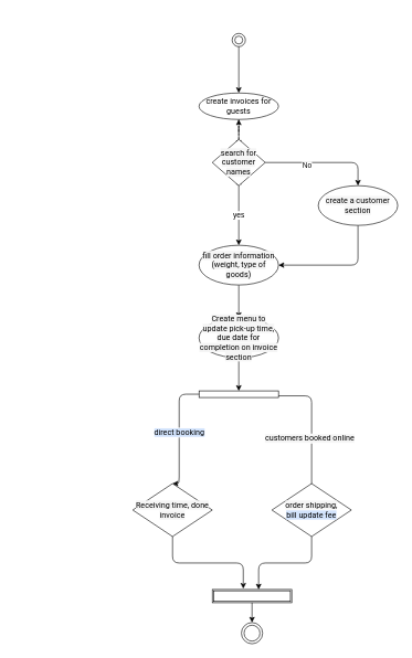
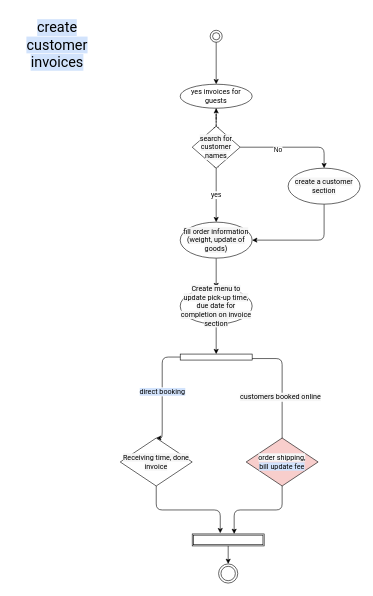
  <mxCell id="0" />
  <mxCell id="1" parent="0" />
  <mxCell id="2" value="&lt;span style=&quot;font-family: &amp;#34;roboto&amp;#34; , &amp;#34;robotodraft&amp;#34; , &amp;#34;helvetica&amp;#34; , &amp;#34;arial&amp;#34; , sans-serif ; background-color: rgb(245 , 245 , 245)&quot;&gt;&lt;font style=&quot;font-size: 12px&quot;&gt;Receiving time, done invoice&lt;/font&gt;&lt;/span&gt;" style="rhombus;whiteSpace=wrap;html=1;" parent="1" vertex="1"><mxGeometry x="200" y="730" width="120" height="80" as="geometry" /></mxCell>
  <mxCell id="3" value="" style="ellipse;shape=doubleEllipse;whiteSpace=wrap;html=1;aspect=fixed;" parent="1" vertex="1"><mxGeometry x="350" y="50" width="20" height="20" as="geometry" /></mxCell>
  <mxCell id="4" style="edgeStyle=orthogonalEdgeStyle;rounded=0;orthogonalLoop=1;jettySize=auto;html=1;exitX=0.5;exitY=1;exitDx=0;exitDy=0;" parent="1" source="3" target="3" edge="1"><mxGeometry relative="1" as="geometry" /></mxCell>
  <mxCell id="5" value="" style="edgeStyle=segmentEdgeStyle;endArrow=classic;html=1;" parent="1" edge="1"><mxGeometry width="50" height="50" relative="1" as="geometry"><mxPoint x="360" y="70" as="sourcePoint" /><mxPoint x="360" y="140" as="targetPoint" /></mxGeometry></mxCell>
- <mxCell id="6" value="&lt;font face=&quot;roboto, robotodraft, helvetica, arial, sans-serif&quot;&gt;create invoices for guests&lt;/font&gt;" style="ellipse;whiteSpace=wrap;html=1;" parent="1" vertex="1"><mxGeometry x="300" y="140" width="120" height="40" as="geometry" /></mxCell>
+ <mxCell id="6" value="&lt;font face=&quot;roboto, robotodraft, helvetica, arial, sans-serif&quot;&gt;yes invoices for guests&lt;/font&gt;" style="ellipse;whiteSpace=wrap;html=1;" parent="1" vertex="1"><mxGeometry x="300" y="140" width="120" height="40" as="geometry" /></mxCell>
  <mxCell id="7" style="edgeStyle=orthogonalEdgeStyle;rounded=0;orthogonalLoop=1;jettySize=auto;html=1;exitX=0.5;exitY=1;exitDx=0;exitDy=0;" parent="1" source="6" edge="1"><mxGeometry relative="1" as="geometry"><mxPoint x="360" y="220" as="targetPoint" /></mxGeometry></mxCell>
  <mxCell id="8" style="edgeStyle=orthogonalEdgeStyle;rounded=0;orthogonalLoop=1;jettySize=auto;html=1;exitX=0.5;exitY=1;exitDx=0;exitDy=0;" parent="1" source="11" edge="1"><mxGeometry relative="1" as="geometry"><mxPoint x="360" y="270" as="targetPoint" /></mxGeometry></mxCell>
  <mxCell id="9" value="yes&lt;br&gt;" style="edgeStyle=orthogonalEdgeStyle;rounded=0;orthogonalLoop=1;jettySize=auto;html=1;exitX=0.5;exitY=1;exitDx=0;exitDy=0;" parent="1" source="11" edge="1"><mxGeometry relative="1" as="geometry"><mxPoint x="360" y="370" as="targetPoint" /></mxGeometry></mxCell>
  <mxCell id="10" value="" style="edgeStyle=orthogonalEdgeStyle;rounded=0;orthogonalLoop=1;jettySize=auto;html=1;dashed=1;" edge="1" parent="1" source="11" target="6"><mxGeometry relative="1" as="geometry" /></mxCell>
  <mxCell id="11" value="&lt;span style=&quot;font-family: &amp;#34;roboto&amp;#34; , &amp;#34;robotodraft&amp;#34; , &amp;#34;helvetica&amp;#34; , &amp;#34;arial&amp;#34; , sans-serif ; background-color: rgb(245 , 245 , 245)&quot;&gt;&lt;font style=&quot;font-size: 12px&quot;&gt;search for customer names&lt;/font&gt;&lt;/span&gt;" style="rhombus;whiteSpace=wrap;html=1;" parent="1" vertex="1"><mxGeometry x="320" y="210" width="80" height="70" as="geometry" /></mxCell>
  <mxCell id="12" value="" style="edgeStyle=elbowEdgeStyle;elbow=vertical;endArrow=classic;html=1;exitX=1;exitY=0.5;exitDx=0;exitDy=0;" parent="1" source="11" edge="1"><mxGeometry width="50" height="50" relative="1" as="geometry"><mxPoint x="360" y="280" as="sourcePoint" /><mxPoint x="540" y="280" as="targetPoint" /><Array as="points"><mxPoint x="450" y="245" /></Array></mxGeometry></mxCell>
  <mxCell id="13" value="No&lt;br&gt;" style="edgeLabel;html=1;align=center;verticalAlign=middle;resizable=0;points=[];" parent="12" vertex="1" connectable="0"><mxGeometry x="-0.297" y="-4" relative="1" as="geometry"><mxPoint as="offset" /></mxGeometry></mxCell>
  <mxCell id="14" style="edgeStyle=orthogonalEdgeStyle;rounded=0;orthogonalLoop=1;jettySize=auto;html=1;exitX=0.5;exitY=1;exitDx=0;exitDy=0;" parent="1" source="15" target="17" edge="1"><mxGeometry relative="1" as="geometry"><mxPoint x="360" y="490" as="targetPoint" /></mxGeometry></mxCell>
- <mxCell id="15" value="&lt;span style=&quot;font-family: &amp;#34;roboto&amp;#34; , &amp;#34;robotodraft&amp;#34; , &amp;#34;helvetica&amp;#34; , &amp;#34;arial&amp;#34; , sans-serif ; background-color: rgb(245 , 245 , 245)&quot;&gt;&lt;font style=&quot;font-size: 12px&quot;&gt;fill order information (weight, type of goods)&lt;/font&gt;&lt;/span&gt;" style="ellipse;whiteSpace=wrap;html=1;" parent="1" vertex="1"><mxGeometry x="300" y="370" width="120" height="60" as="geometry" /></mxCell>
+ <mxCell id="15" value="&lt;span style=&quot;font-family: &amp;#34;roboto&amp;#34; , &amp;#34;robotodraft&amp;#34; , &amp;#34;helvetica&amp;#34; , &amp;#34;arial&amp;#34; , sans-serif ; background-color: rgb(245 , 245 , 245)&quot;&gt;&lt;font style=&quot;font-size: 12px&quot;&gt;fill order information (weight, update of goods)&lt;/font&gt;&lt;/span&gt;" style="ellipse;whiteSpace=wrap;html=1;" parent="1" vertex="1"><mxGeometry x="300" y="370" width="120" height="60" as="geometry" /></mxCell>
  <mxCell id="16" style="edgeStyle=orthogonalEdgeStyle;rounded=0;orthogonalLoop=1;jettySize=auto;html=1;" parent="1" source="17" edge="1"><mxGeometry relative="1" as="geometry"><mxPoint x="360" y="590" as="targetPoint" /></mxGeometry></mxCell>
  <mxCell id="17" value="&lt;span style=&quot;font-family: &amp;#34;roboto&amp;#34; , &amp;#34;robotodraft&amp;#34; , &amp;#34;helvetica&amp;#34; , &amp;#34;arial&amp;#34; , sans-serif ; background-color: rgb(245 , 245 , 245)&quot;&gt;&lt;font style=&quot;font-size: 12px&quot;&gt;Create menu to update pick-up time, due date for completion on invoice section&lt;/font&gt;&lt;/span&gt;" style="ellipse;whiteSpace=wrap;html=1;" parent="1" vertex="1"><mxGeometry x="300" y="480" width="120" height="60" as="geometry" /></mxCell>
  <mxCell id="18" style="edgeStyle=orthogonalEdgeStyle;rounded=0;orthogonalLoop=1;jettySize=auto;html=1;exitX=0.5;exitY=1;exitDx=0;exitDy=0;" parent="1" edge="1"><mxGeometry relative="1" as="geometry"><mxPoint x="470" y="810" as="sourcePoint" /><mxPoint x="470" y="810" as="targetPoint" /></mxGeometry></mxCell>
  <mxCell id="19" style="edgeStyle=orthogonalEdgeStyle;rounded=0;orthogonalLoop=1;jettySize=auto;html=1;exitX=0.5;exitY=1;exitDx=0;exitDy=0;" parent="1" edge="1"><mxGeometry relative="1" as="geometry"><mxPoint x="470" y="810" as="sourcePoint" /><mxPoint x="470" y="810" as="targetPoint" /></mxGeometry></mxCell>
  <mxCell id="20" value="" style="rounded=0;whiteSpace=wrap;html=1;" parent="1" vertex="1"><mxGeometry x="300" y="590" width="120" height="10" as="geometry" /></mxCell>
  <mxCell id="21" value="&lt;span style=&quot;font-family: &amp;#34;roboto&amp;#34; , &amp;#34;robotodraft&amp;#34; , &amp;#34;helvetica&amp;#34; , &amp;#34;arial&amp;#34; , sans-serif ; background-color: rgb(210 , 227 , 252)&quot;&gt;&lt;font style=&quot;font-size: 12px&quot;&gt;direct booking&lt;/font&gt;&lt;/span&gt;" style="edgeStyle=segmentEdgeStyle;endArrow=classic;html=1;exitX=0;exitY=0.5;exitDx=0;exitDy=0;entryX=0.5;entryY=0;entryDx=0;entryDy=0;" parent="1" source="20" edge="1" target="2"><mxGeometry width="50" height="50" relative="1" as="geometry"><mxPoint x="360" y="830" as="sourcePoint" /><mxPoint x="270" y="740" as="targetPoint" /><Array as="points"><mxPoint x="270" y="595" /><mxPoint x="270" y="730" /></Array></mxGeometry></mxCell>
  <mxCell id="22" value="" style="edgeStyle=segmentEdgeStyle;endArrow=classic;html=1;exitX=1;exitY=0.75;exitDx=0;exitDy=0;entryX=0.5;entryY=0;entryDx=0;entryDy=0;" parent="1" source="20" edge="1"><mxGeometry width="50" height="50" relative="1" as="geometry"><mxPoint x="360" y="830" as="sourcePoint" /><mxPoint x="470" y="750" as="targetPoint" /></mxGeometry></mxCell>
  <mxCell id="23" value="&lt;span style=&quot;font-family: &amp;#34;roboto&amp;#34; , &amp;#34;robotodraft&amp;#34; , &amp;#34;helvetica&amp;#34; , &amp;#34;arial&amp;#34; , sans-serif ; background-color: rgb(245 , 245 , 245)&quot;&gt;&lt;font style=&quot;font-size: 12px&quot;&gt;customers booked online&lt;/font&gt;&lt;/span&gt;" style="edgeLabel;html=1;align=center;verticalAlign=middle;resizable=0;points=[];" parent="22" vertex="1" connectable="0"><mxGeometry x="0.127" y="-4" relative="1" as="geometry"><mxPoint as="offset" /></mxGeometry></mxCell>
- <mxCell id="24" value="&lt;font style=&quot;font-size: 12px&quot;&gt;&lt;span class=&quot;JLqJ4b ChMk0b&quot; style=&quot;cursor: pointer ; font-family: &amp;#34;roboto&amp;#34; , &amp;#34;robotodraft&amp;#34; , &amp;#34;helvetica&amp;#34; , &amp;#34;arial&amp;#34; , sans-serif ; background-color: rgb(245 , 245 , 245)&quot;&gt;&lt;span&gt;order shipping,&lt;/span&gt;&lt;/span&gt;&lt;span class=&quot;JLqJ4b&quot; style=&quot;font-family: &amp;#34;roboto&amp;#34; , &amp;#34;robotodraft&amp;#34; , &amp;#34;helvetica&amp;#34; , &amp;#34;arial&amp;#34; , sans-serif ; background-color: rgb(245 , 245 , 245)&quot;&gt;&lt;span&gt;&lt;br/&gt;&lt;/span&gt;&lt;/span&gt;&lt;span class=&quot;JLqJ4b ChMk0b&quot; style=&quot;cursor: pointer ; background-color: rgb(210 , 227 , 252) ; font-family: &amp;#34;roboto&amp;#34; , &amp;#34;robotodraft&amp;#34; , &amp;#34;helvetica&amp;#34; , &amp;#34;arial&amp;#34; , sans-serif&quot;&gt;&lt;span&gt;bill update fee&lt;/span&gt;&lt;/span&gt;&lt;/font&gt;" style="rhombus;whiteSpace=wrap;html=1;" parent="1" vertex="1"><mxGeometry x="410" y="730" width="120" height="80" as="geometry" /></mxCell>
+ <mxCell id="24" value="&lt;font style=&quot;font-size: 12px&quot;&gt;&lt;span class=&quot;JLqJ4b ChMk0b&quot; style=&quot;cursor: pointer ; font-family: &amp;#34;roboto&amp;#34; , &amp;#34;robotodraft&amp;#34; , &amp;#34;helvetica&amp;#34; , &amp;#34;arial&amp;#34; , sans-serif ; background-color: rgb(245 , 245 , 245)&quot;&gt;&lt;span&gt;order shipping,&lt;/span&gt;&lt;/span&gt;&lt;span class=&quot;JLqJ4b&quot; style=&quot;font-family: &amp;#34;roboto&amp;#34; , &amp;#34;robotodraft&amp;#34; , &amp;#34;helvetica&amp;#34; , &amp;#34;arial&amp;#34; , sans-serif ; background-color: rgb(245 , 245 , 245)&quot;&gt;&lt;span&gt;&lt;br/&gt;&lt;/span&gt;&lt;/span&gt;&lt;span class=&quot;JLqJ4b ChMk0b&quot; style=&quot;cursor: pointer ; background-color: rgb(210 , 227 , 252) ; font-family: &amp;#34;roboto&amp;#34; , &amp;#34;robotodraft&amp;#34; , &amp;#34;helvetica&amp;#34; , &amp;#34;arial&amp;#34; , sans-serif&quot;&gt;&lt;span&gt;bill update fee&lt;/span&gt;&lt;/span&gt;&lt;/font&gt;" style="rhombus;whiteSpace=wrap;html=1;fillColor=#f8cecc;" parent="1" vertex="1"><mxGeometry x="410" y="730" width="120" height="80" as="geometry" /></mxCell>
  <mxCell id="25" value="" style="edgeStyle=elbowEdgeStyle;elbow=vertical;endArrow=classic;html=1;exitX=0.5;exitY=1;exitDx=0;exitDy=0;" parent="1" source="24" edge="1"><mxGeometry width="50" height="50" relative="1" as="geometry"><mxPoint x="470" y="832" as="sourcePoint" /><mxPoint x="390" y="890" as="targetPoint" /><Array as="points"><mxPoint x="430" y="850" /></Array></mxGeometry></mxCell>
  <mxCell id="26" value="" style="edgeStyle=elbowEdgeStyle;elbow=vertical;endArrow=classic;html=1;exitX=0.5;exitY=1;exitDx=0;exitDy=0;entryX=0.39;entryY=-0.06;entryDx=0;entryDy=0;entryPerimeter=0;" parent="1" target="27" edge="1"><mxGeometry width="50" height="50" relative="1" as="geometry"><mxPoint x="260" y="810" as="sourcePoint" /><mxPoint x="350" y="880" as="targetPoint" /><Array as="points"><mxPoint x="310" y="850" /></Array></mxGeometry></mxCell>
  <mxCell id="27" value="" style="shape=ext;double=1;rounded=0;whiteSpace=wrap;html=1;" parent="1" vertex="1"><mxGeometry x="320" y="890" width="120" height="20" as="geometry" /></mxCell>
  <mxCell id="28" style="edgeStyle=orthogonalEdgeStyle;rounded=0;orthogonalLoop=1;jettySize=auto;html=1;exitX=0.5;exitY=1;exitDx=0;exitDy=0;" parent="1" source="27" target="27" edge="1"><mxGeometry relative="1" as="geometry" /></mxCell>
  <mxCell id="29" value="" style="ellipse;shape=doubleEllipse;whiteSpace=wrap;html=1;aspect=fixed;" parent="1" vertex="1"><mxGeometry x="364" y="940" width="32" height="32" as="geometry" /></mxCell>
  <mxCell id="30" value="" style="endArrow=classic;html=1;entryX=0.5;entryY=0;entryDx=0;entryDy=0;" parent="1" target="29" edge="1"><mxGeometry width="50" height="50" relative="1" as="geometry"><mxPoint x="380" y="910" as="sourcePoint" /><mxPoint x="400" y="980" as="targetPoint" /></mxGeometry></mxCell>
  <mxCell id="31" value="" style="edgeStyle=segmentEdgeStyle;endArrow=classic;html=1;exitX=0.5;exitY=1;exitDx=0;exitDy=0;entryX=1;entryY=0.5;entryDx=0;entryDy=0;" parent="1" target="15" edge="1"><mxGeometry width="50" height="50" relative="1" as="geometry"><mxPoint x="540" y="340" as="sourcePoint" /><mxPoint x="400" y="270" as="targetPoint" /><Array as="points"><mxPoint x="540" y="400" /></Array></mxGeometry></mxCell>
  <mxCell id="32" value="&lt;span style=&quot;font-family: &amp;#34;roboto&amp;#34; , &amp;#34;robotodraft&amp;#34; , &amp;#34;helvetica&amp;#34; , &amp;#34;arial&amp;#34; , sans-serif ; background-color: rgb(245 , 245 , 245)&quot;&gt;&lt;font style=&quot;font-size: 12px&quot;&gt;create a customer section&lt;/font&gt;&lt;/span&gt;" style="ellipse;whiteSpace=wrap;html=1;" parent="1" vertex="1"><mxGeometry x="480" y="280" width="120" height="60" as="geometry" /></mxCell>
+ <mxCell id="33" value="&lt;span style=&quot;font-family: &amp;#34;roboto&amp;#34; , &amp;#34;robotodraft&amp;#34; , &amp;#34;helvetica&amp;#34; , &amp;#34;arial&amp;#34; , sans-serif ; font-size: 24px ; background-color: rgb(210 , 227 , 252)&quot;&gt;create customer invoices&lt;/span&gt;" style="text;html=1;strokeColor=none;fillColor=none;align=center;verticalAlign=middle;whiteSpace=wrap;rounded=0;" parent="1" vertex="1"><mxGeometry x="20" y="20" width="150" height="110" as="geometry" /></mxCell>
